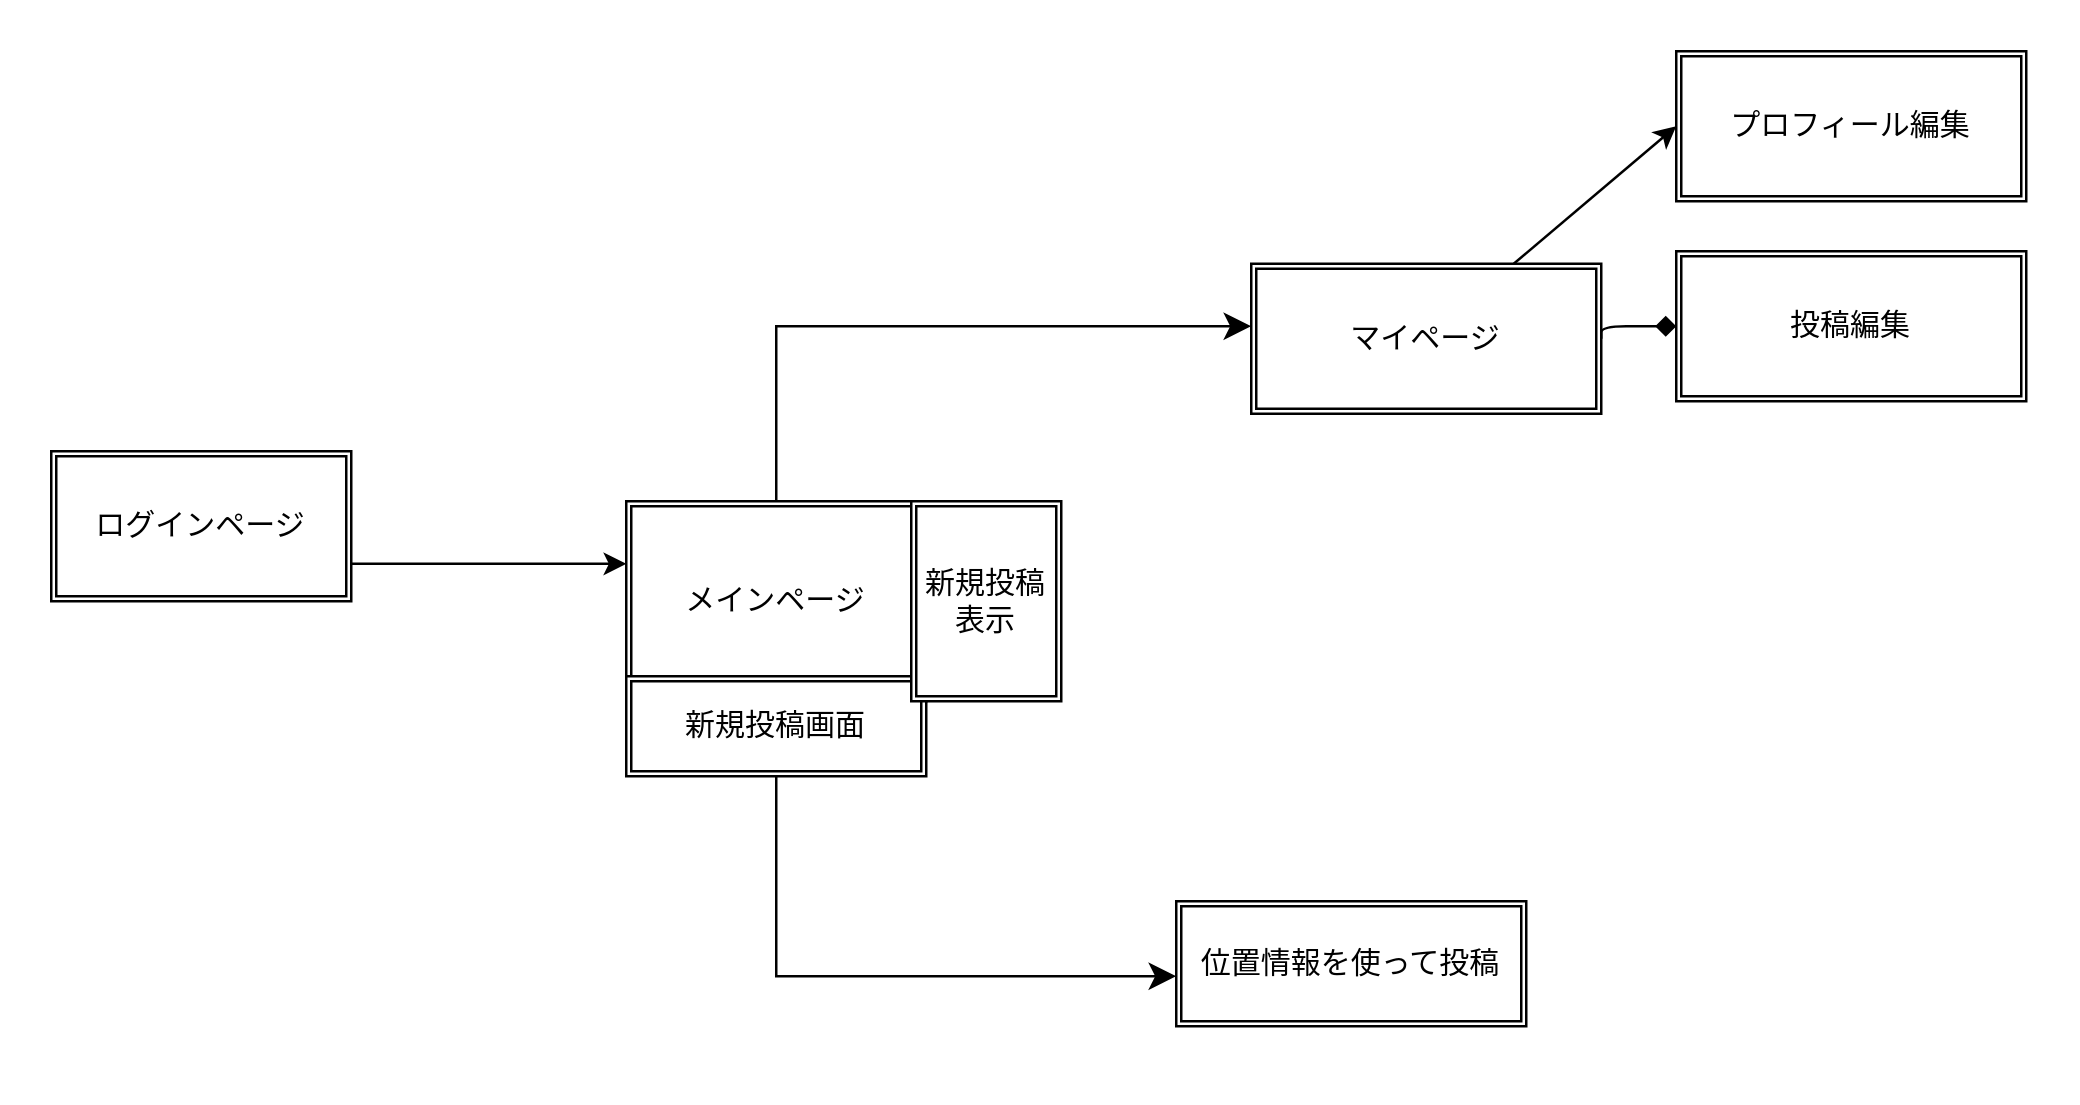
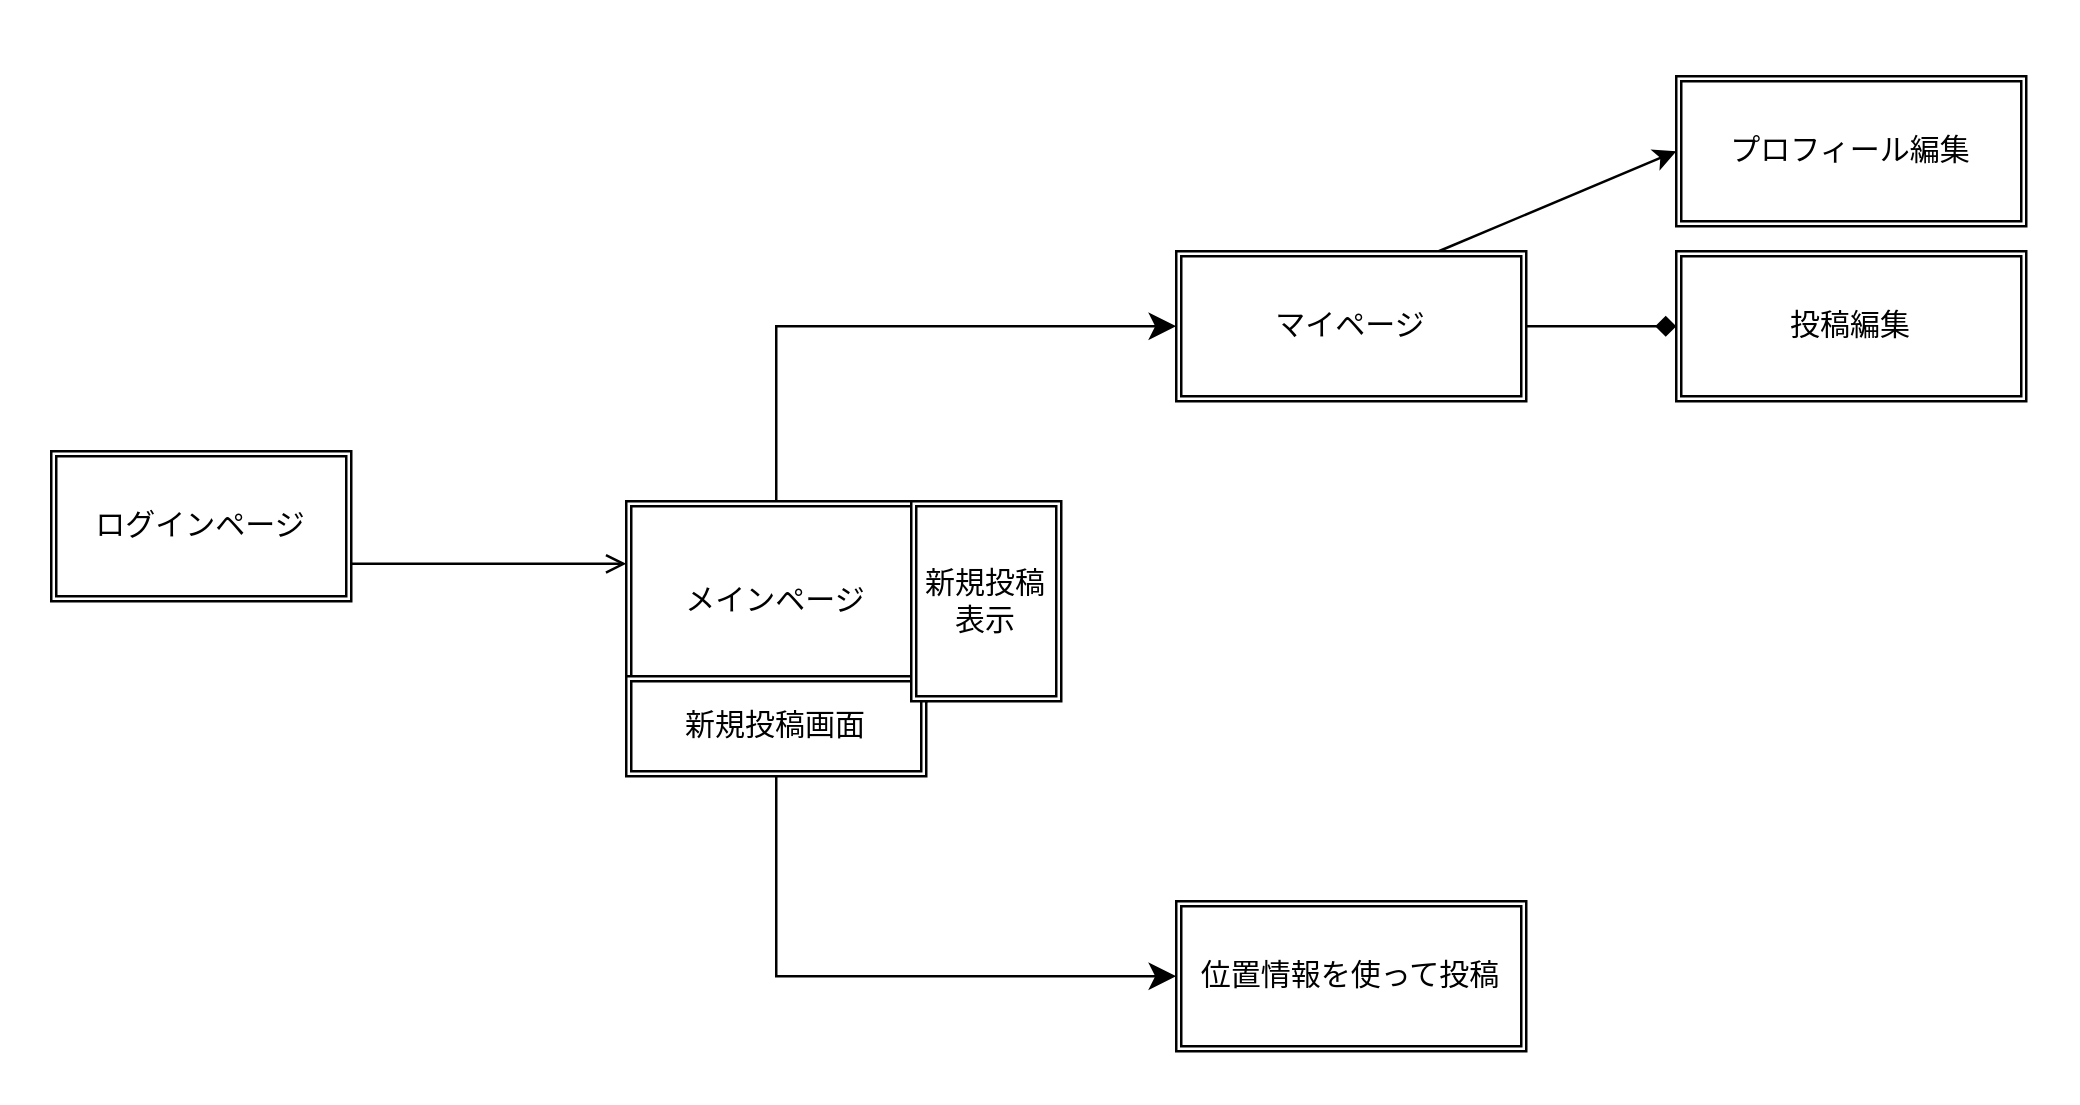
  <mxCell id="0" />
  <mxCell id="1" parent="0" />
  <mxCell id="2" value="メインページ" style="shape=ext;double=1;rounded=0;whiteSpace=wrap;html=1;" vertex="1" parent="1"><mxGeometry x="250" y="200" width="120" height="80" as="geometry" /></mxCell>
- <mxCell id="3" style="edgeStyle=none;html=1;exitX=1;exitY=0.75;exitDx=0;exitDy=0;entryX=0;entryY=0.313;entryDx=0;entryDy=0;entryPerimeter=0;" edge="1" parent="1" source="4" target="2"><mxGeometry relative="1" as="geometry"><mxPoint x="250" y="220" as="targetPoint" /></mxGeometry></mxCell>
+ <mxCell id="3" style="edgeStyle=none;html=1;exitX=1;exitY=0.75;exitDx=0;exitDy=0;entryX=0;entryY=0.313;entryDx=0;entryDy=0;entryPerimeter=0;endArrow=open;" edge="1" parent="1" source="4" target="2"><mxGeometry relative="1" as="geometry"><mxPoint x="250" y="220" as="targetPoint" /></mxGeometry></mxCell>
  <mxCell id="4" value="ログインページ" style="shape=ext;double=1;rounded=0;whiteSpace=wrap;html=1;" vertex="1" parent="1"><mxGeometry x="20" y="180" width="120" height="60" as="geometry" /></mxCell>
  <mxCell id="5" value="新規投稿画面" style="shape=ext;double=1;rounded=0;whiteSpace=wrap;html=1;" vertex="1" parent="1"><mxGeometry x="250" y="270" width="120" height="40" as="geometry" /></mxCell>
  <mxCell id="6" value="新規投稿表示" style="shape=ext;double=1;rounded=0;whiteSpace=wrap;html=1;" vertex="1" parent="1"><mxGeometry x="364" y="200" width="60" height="80" as="geometry" /></mxCell>
  <mxCell id="7" style="edgeStyle=none;html=1;exitX=1;exitY=0.5;exitDx=0;exitDy=0;entryX=0;entryY=0.5;entryDx=0;entryDy=0;endArrow=diamond;" edge="1" parent="1" source="9" target="12"><mxGeometry relative="1" as="geometry"><Array as="points"><mxPoint x="640" y="130" /></Array></mxGeometry></mxCell>
  <mxCell id="8" style="edgeStyle=none;html=1;exitX=0.75;exitY=0;exitDx=0;exitDy=0;entryX=0;entryY=0.5;entryDx=0;entryDy=0;" edge="1" parent="1" source="9" target="11"><mxGeometry relative="1" as="geometry" /></mxCell>
- <mxCell id="9" value="マイページ" style="shape=ext;double=1;rounded=0;whiteSpace=wrap;html=1;" vertex="1" parent="1"><mxGeometry x="500" y="105" width="140" height="60" as="geometry" /></mxCell>
- <mxCell id="10" value="位置情報を使って投稿" style="shape=ext;double=1;rounded=0;whiteSpace=wrap;html=1;" vertex="1" parent="1"><mxGeometry x="470" y="360" width="140" height="50" as="geometry" /></mxCell>
- <mxCell id="11" value="プロフィール編集" style="shape=ext;double=1;rounded=0;whiteSpace=wrap;html=1;" vertex="1" parent="1"><mxGeometry x="670" y="20" width="140" height="60" as="geometry" /></mxCell>
+ <mxCell id="9" value="マイページ" style="shape=ext;double=1;rounded=0;whiteSpace=wrap;html=1;" vertex="1" parent="1"><mxGeometry x="470" y="100" width="140" height="60" as="geometry" /></mxCell>
+ <mxCell id="10" value="位置情報を使って投稿" style="shape=ext;double=1;rounded=0;whiteSpace=wrap;html=1;" vertex="1" parent="1"><mxGeometry x="470" y="360" width="140" height="60" as="geometry" /></mxCell>
+ <mxCell id="11" value="プロフィール編集" style="shape=ext;double=1;rounded=0;whiteSpace=wrap;html=1;" vertex="1" parent="1"><mxGeometry x="670" y="30" width="140" height="60" as="geometry" /></mxCell>
  <mxCell id="12" value="投稿編集" style="shape=ext;double=1;rounded=0;whiteSpace=wrap;html=1;" vertex="1" parent="1"><mxGeometry x="670" y="100" width="140" height="60" as="geometry" /></mxCell>
  <mxCell id="13" value="" style="edgeStyle=segmentEdgeStyle;endArrow=classic;html=1;curved=0;rounded=0;endSize=8;startSize=8;exitX=0.5;exitY=0;exitDx=0;exitDy=0;" edge="1" parent="1" source="2" target="9"><mxGeometry width="50" height="50" relative="1" as="geometry"><mxPoint x="310" y="170" as="sourcePoint" /><mxPoint x="350" y="120" as="targetPoint" /><Array as="points"><mxPoint x="310" y="130" /></Array></mxGeometry></mxCell>
  <mxCell id="14" value="" style="edgeStyle=segmentEdgeStyle;endArrow=classic;html=1;curved=0;rounded=0;endSize=8;startSize=8;exitX=0.5;exitY=1;exitDx=0;exitDy=0;" edge="1" parent="1" source="5" target="10"><mxGeometry width="50" height="50" relative="1" as="geometry"><mxPoint x="430" y="230" as="sourcePoint" /><mxPoint x="480" y="180" as="targetPoint" /><Array as="points"><mxPoint x="310" y="390" /></Array></mxGeometry></mxCell>
